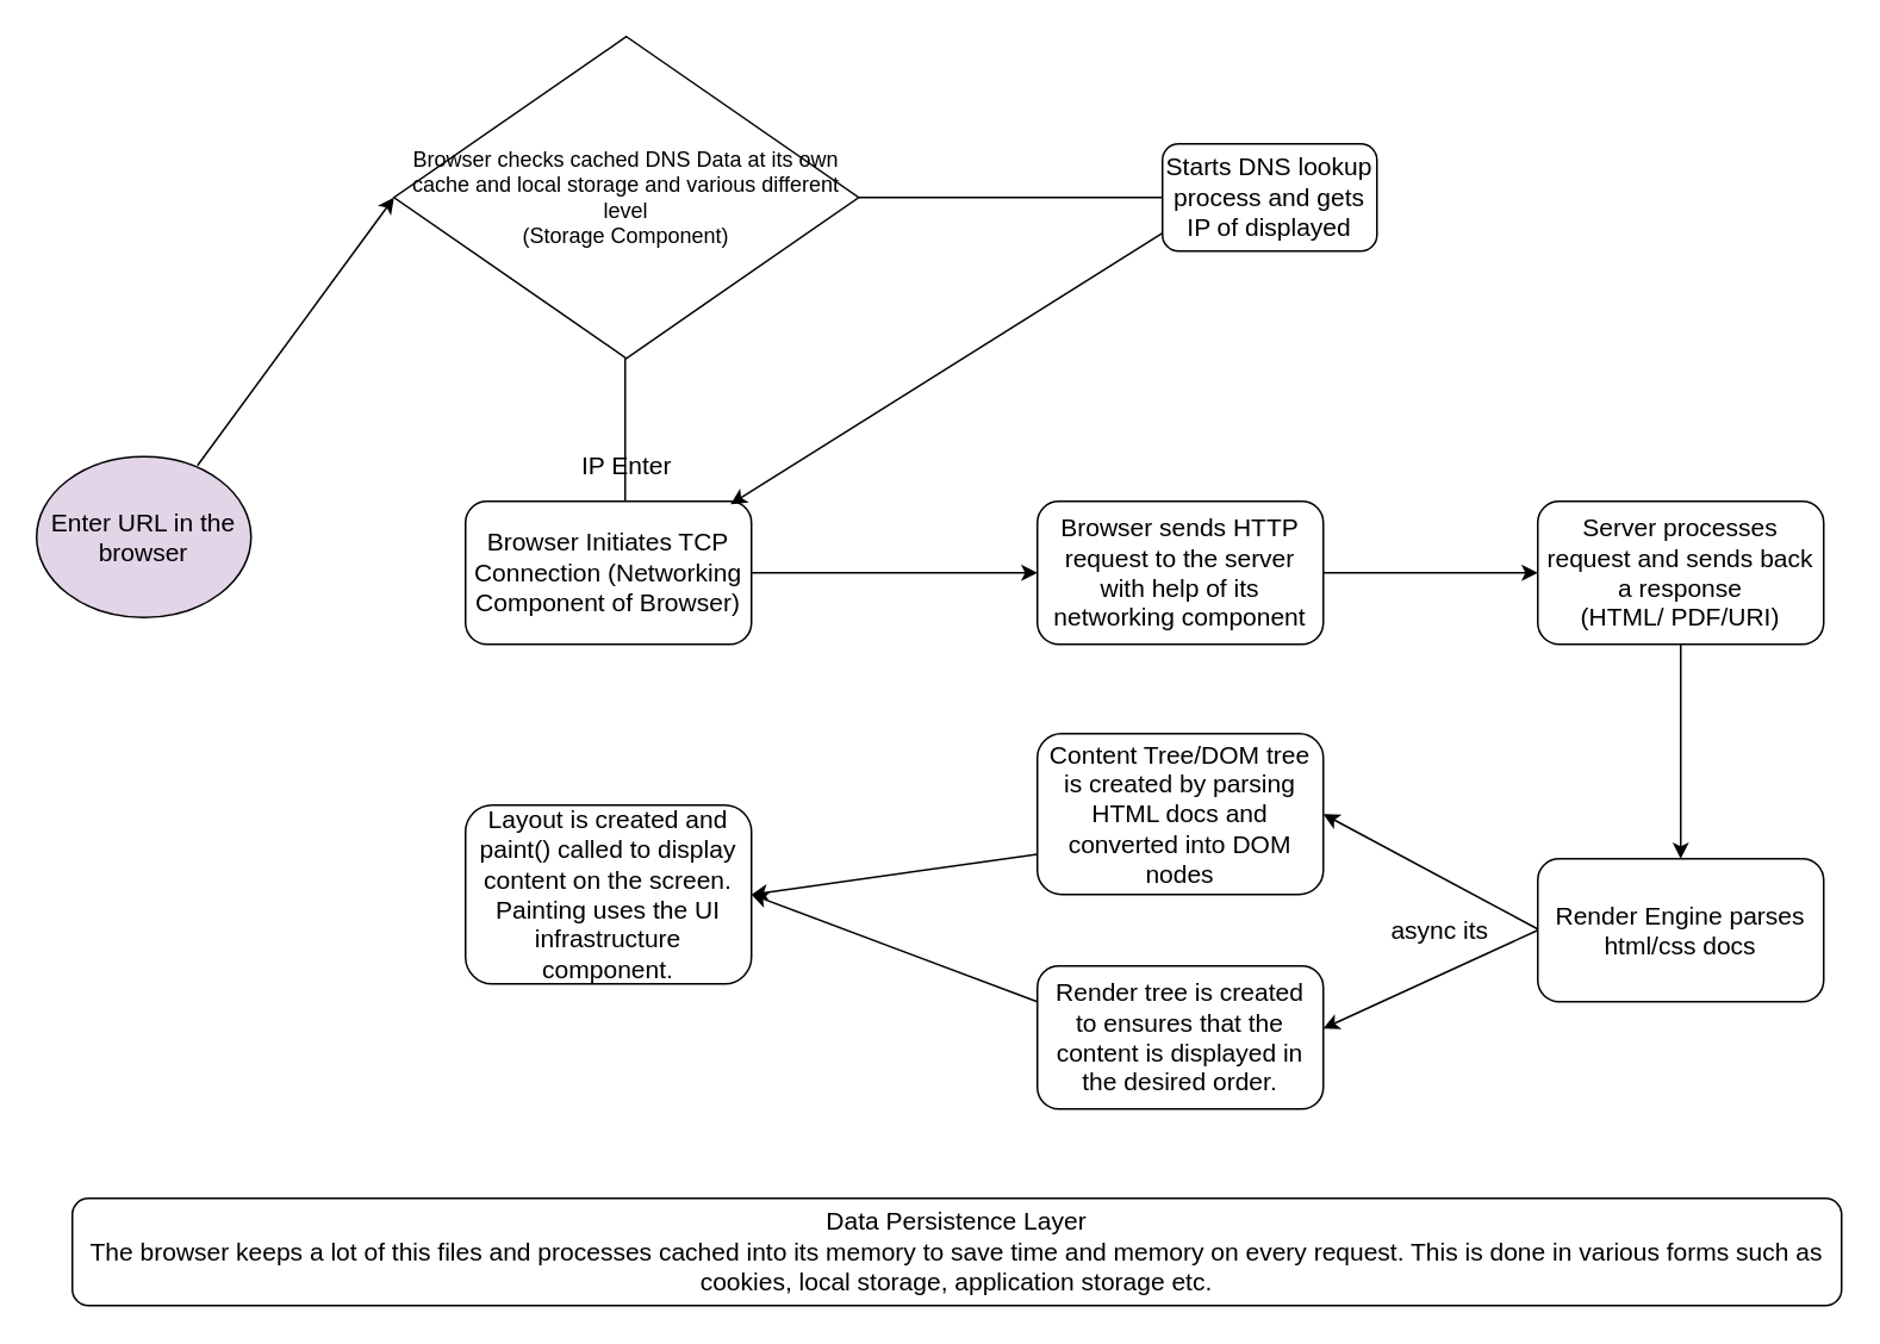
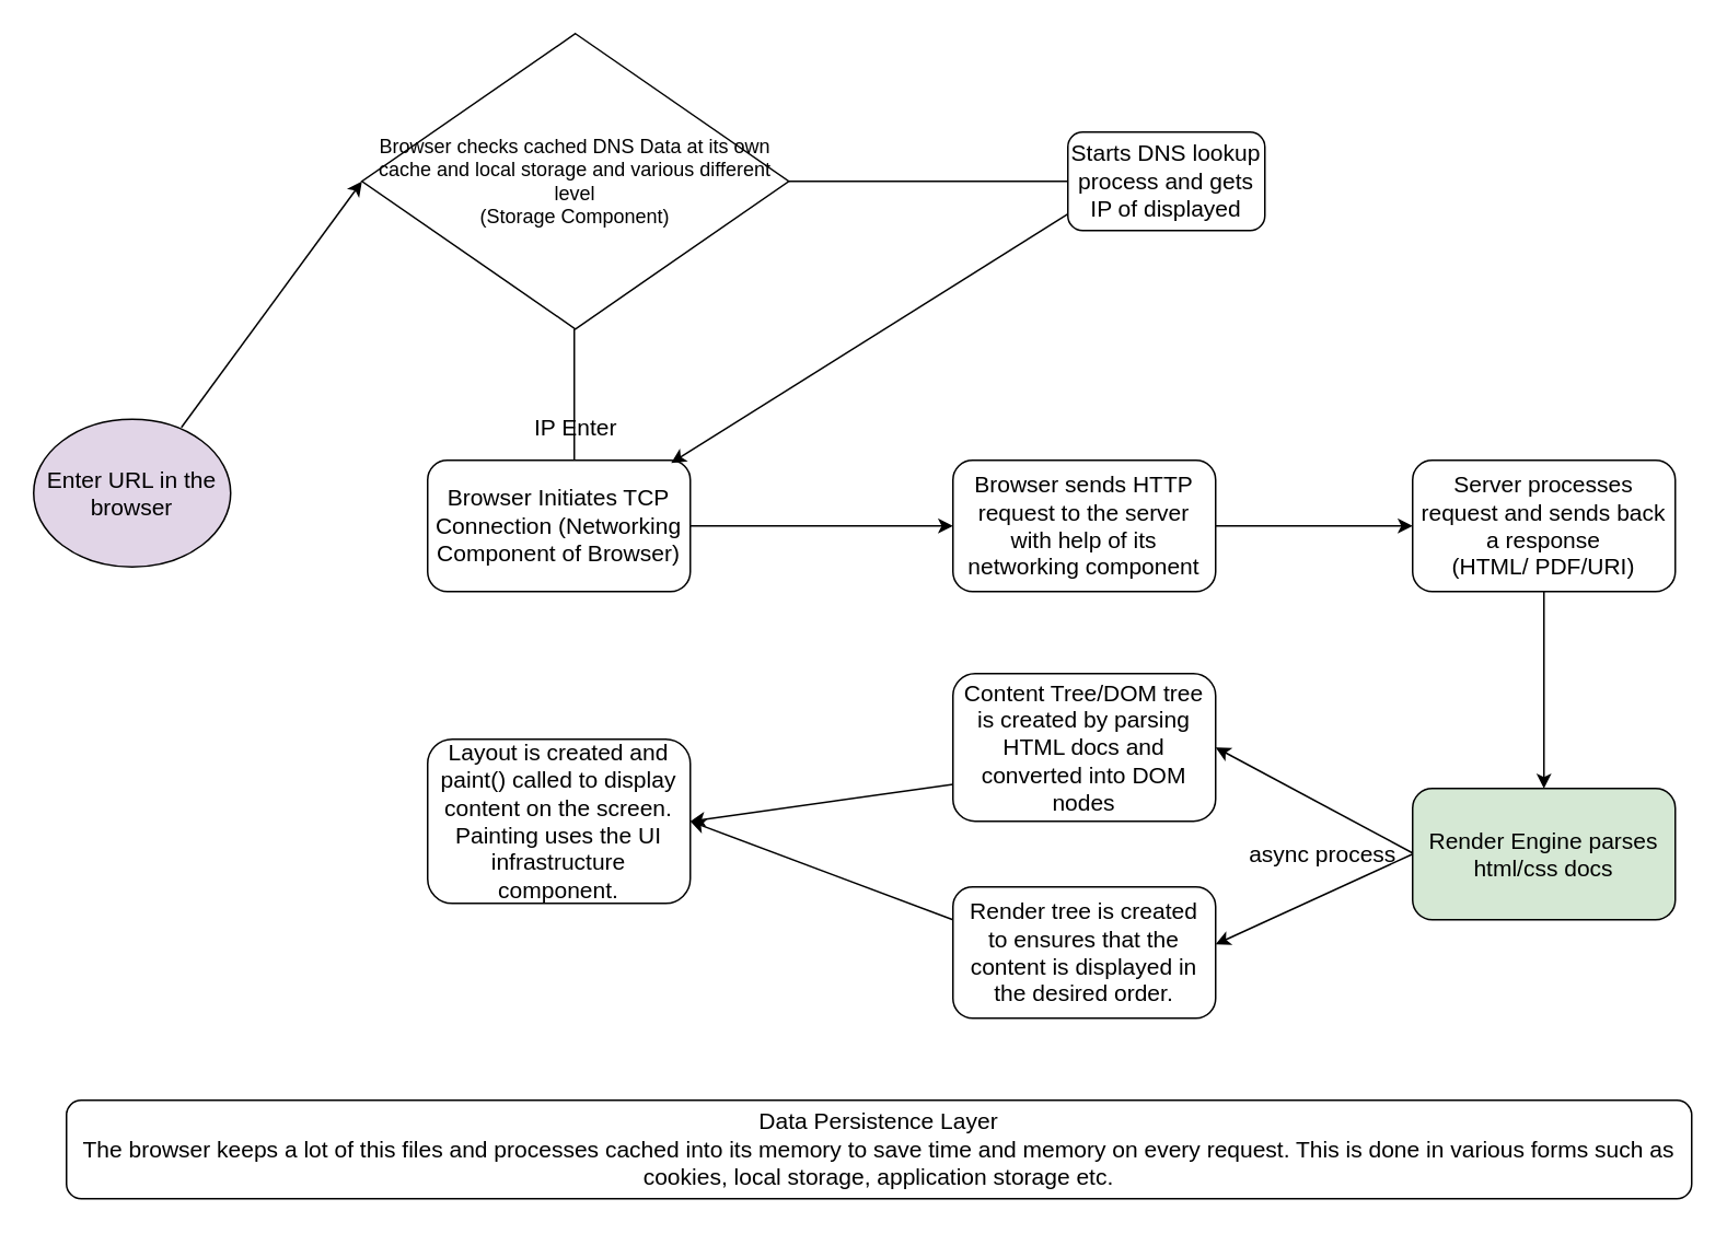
  <mxCell id="0" />
  <mxCell id="1" parent="0" />
  <mxCell id="2" value="Enter URL in the browser" style="ellipse;whiteSpace=wrap;html=1;fontSize=14;fillColor=#e1d5e7;" vertex="1" parent="1"><mxGeometry x="20" y="255" width="120" height="90" as="geometry" /></mxCell>
  <mxCell id="3" value="Browser checks cached DNS Data at its own cache and local storage and various different level&lt;br&gt;(Storage Component)" style="rhombus;whiteSpace=wrap;html=1;" vertex="1" parent="1"><mxGeometry x="220" width="260" height="180" as="geometry" y="20" /></mxCell>
  <mxCell id="4" value="Browser Initiates TCP Connection (Networking Component of Browser)" style="rounded=1;whiteSpace=wrap;html=1;fontSize=14;" vertex="1" parent="1"><mxGeometry x="260" y="280" width="160" height="80" as="geometry" /></mxCell>
  <mxCell id="5" value="Starts DNS lookup process and gets IP of displayed" style="rounded=1;whiteSpace=wrap;html=1;fontSize=14;" vertex="1" parent="1"><mxGeometry x="650" y="80" width="120" height="60" as="geometry" /></mxCell>
  <mxCell id="6" value="" style="endArrow=none;html=1;rounded=0;exitX=1;exitY=0.5;exitDx=0;exitDy=0;entryX=0;entryY=0.5;entryDx=0;entryDy=0;fontSize=14;" edge="1" parent="1" source="3" target="5"><mxGeometry width="50" height="50" relative="1" as="geometry"><mxPoint x="600" y="150" as="sourcePoint" /><mxPoint x="650" y="100" as="targetPoint" /></mxGeometry></mxCell>
  <mxCell id="7" value="" style="endArrow=none;html=1;rounded=0;fontSize=14;" edge="1" parent="1"><mxGeometry width="50" height="50" relative="1" as="geometry"><mxPoint x="349.33" y="280" as="sourcePoint" /><mxPoint x="349.33" y="200" as="targetPoint" /></mxGeometry></mxCell>
  <mxCell id="8" value="IP Enter" style="text;html=1;align=center;verticalAlign=middle;resizable=0;points=[];autosize=1;strokeColor=none;fillColor=none;fontSize=14;" vertex="1" parent="1"><mxGeometry x="315" y="250" width="70" height="20" as="geometry" /></mxCell>
  <mxCell id="9" value="" style="endArrow=classic;html=1;rounded=0;entryX=0;entryY=0.5;entryDx=0;entryDy=0;fontSize=14;" edge="1" parent="1" target="3"><mxGeometry width="50" height="50" relative="1" as="geometry"><mxPoint x="110" y="260" as="sourcePoint" /><mxPoint x="160" y="210" as="targetPoint" /></mxGeometry></mxCell>
  <mxCell id="10" value="" style="endArrow=classic;html=1;rounded=0;exitX=0;exitY=0.833;exitDx=0;exitDy=0;entryX=0.927;entryY=0.021;entryDx=0;entryDy=0;exitPerimeter=0;entryPerimeter=0;fontSize=14;" edge="1" parent="1" source="5" target="4"><mxGeometry width="50" height="50" relative="1" as="geometry"><mxPoint x="560" y="260" as="sourcePoint" /><mxPoint x="610" y="210" as="targetPoint" /></mxGeometry></mxCell>
  <mxCell id="11" value="Browser sends HTTP request to the server&lt;br style=&quot;font-size: 14px;&quot;&gt;with help of its networking component" style="rounded=1;whiteSpace=wrap;html=1;fontSize=14;" vertex="1" parent="1"><mxGeometry x="580" y="280" width="160" height="80" as="geometry" /></mxCell>
  <mxCell id="12" value="" style="endArrow=classic;html=1;rounded=0;entryX=0;entryY=0.5;entryDx=0;entryDy=0;exitX=1;exitY=0.5;exitDx=0;exitDy=0;fontSize=14;" edge="1" parent="1" source="4" target="11"><mxGeometry width="50" height="50" relative="1" as="geometry"><mxPoint x="120" y="270" as="sourcePoint" /><mxPoint x="230" y="110" as="targetPoint" /></mxGeometry></mxCell>
  <mxCell id="13" value="Server processes request and sends back a response&lt;br style=&quot;font-size: 14px;&quot;&gt;(HTML/ PDF/URI)" style="rounded=1;whiteSpace=wrap;html=1;fontSize=14;" vertex="1" parent="1"><mxGeometry x="860" y="280" width="160" height="80" as="geometry" /></mxCell>
  <mxCell id="14" value="" style="endArrow=classic;html=1;rounded=0;exitX=1;exitY=0.5;exitDx=0;exitDy=0;fontSize=14;" edge="1" parent="1"><mxGeometry width="50" height="50" relative="1" as="geometry"><mxPoint x="740" y="320" as="sourcePoint" /><mxPoint x="860" y="320" as="targetPoint" /></mxGeometry></mxCell>
  <mxCell id="15" value="" style="endArrow=classic;html=1;rounded=0;exitX=0.5;exitY=1;exitDx=0;exitDy=0;fontSize=14;" edge="1" parent="1" source="13"><mxGeometry width="50" height="50" relative="1" as="geometry"><mxPoint x="880" y="480" as="sourcePoint" /><mxPoint x="940" y="480" as="targetPoint" /></mxGeometry></mxCell>
- <mxCell id="16" value="Render Engine parses html/css docs" style="rounded=1;whiteSpace=wrap;html=1;fontSize=14;" vertex="1" parent="1"><mxGeometry x="860" y="480" width="160" height="80" as="geometry" /></mxCell>
+ <mxCell id="16" value="Render Engine parses html/css docs" style="rounded=1;whiteSpace=wrap;html=1;fontSize=14;fillColor=#d5e8d4;" vertex="1" parent="1"><mxGeometry x="860" y="480" width="160" height="80" as="geometry" /></mxCell>
  <mxCell id="17" value="Content Tree/DOM tree is created by parsing HTML docs and converted into DOM nodes" style="rounded=1;whiteSpace=wrap;html=1;fontSize=14;" vertex="1" parent="1"><mxGeometry x="580" y="410" width="160" height="90" as="geometry" /></mxCell>
  <mxCell id="18" value="" style="endArrow=classic;html=1;rounded=0;exitX=1;exitY=0.5;exitDx=0;exitDy=0;entryX=1;entryY=0.5;entryDx=0;entryDy=0;fontSize=14;" edge="1" parent="1" target="17"><mxGeometry width="50" height="50" relative="1" as="geometry"><mxPoint x="860" y="519.33" as="sourcePoint" /><mxPoint x="980" y="519.33" as="targetPoint" /></mxGeometry></mxCell>
  <mxCell id="19" value="Render tree is created to&amp;nbsp;ensures that the content is displayed in the desired order." style="rounded=1;whiteSpace=wrap;html=1;fontSize=14;" vertex="1" parent="1"><mxGeometry x="580" y="540" width="160" height="80" as="geometry" /></mxCell>
  <mxCell id="20" value="" style="endArrow=classic;html=1;rounded=0;exitX=0;exitY=0.5;exitDx=0;exitDy=0;entryX=1;entryY=0.5;entryDx=0;entryDy=0;fontSize=14;" edge="1" parent="1" source="16"><mxGeometry width="50" height="50" relative="1" as="geometry"><mxPoint x="860" y="634.33" as="sourcePoint" /><mxPoint x="740" y="575" as="targetPoint" /></mxGeometry></mxCell>
- <mxCell id="21" value="async its" style="text;html=1;align=center;verticalAlign=middle;resizable=0;points=[];autosize=1;strokeColor=none;fillColor=none;fontSize=14;" vertex="1" parent="1"><mxGeometry x="755" y="510" width="100" height="20" as="geometry" /></mxCell>
+ <mxCell id="21" value="async process" style="text;html=1;align=center;verticalAlign=middle;resizable=0;points=[];autosize=1;strokeColor=none;fillColor=none;fontSize=14;" vertex="1" parent="1"><mxGeometry x="755" y="510" width="100" height="20" as="geometry" /></mxCell>
  <mxCell id="22" value="" style="endArrow=classic;html=1;rounded=0;exitX=0;exitY=0.25;exitDx=0;exitDy=0;fontSize=14;entryX=1;entryY=0.5;entryDx=0;entryDy=0;" edge="1" parent="1" source="19" target="24"><mxGeometry width="50" height="50" relative="1" as="geometry"><mxPoint x="445" y="560" as="sourcePoint" /><mxPoint x="495" y="510" as="targetPoint" /></mxGeometry></mxCell>
  <mxCell id="23" value="" style="endArrow=classic;html=1;rounded=0;exitX=0;exitY=0.75;exitDx=0;exitDy=0;fontSize=14;entryX=1;entryY=0.5;entryDx=0;entryDy=0;" edge="1" parent="1" source="17" target="24"><mxGeometry width="50" height="50" relative="1" as="geometry"><mxPoint x="420" y="440" as="sourcePoint" /><mxPoint x="490" y="510" as="targetPoint" /></mxGeometry></mxCell>
  <mxCell id="24" value="Layout is created and paint()&amp;nbsp;called to display content on the screen. Painting uses the UI infrastructure component." style="rounded=1;whiteSpace=wrap;html=1;fontSize=14;" vertex="1" parent="1"><mxGeometry x="260" y="450" width="160" height="100" as="geometry" /></mxCell>
  <mxCell id="25" value="Data Persistence Layer&lt;br&gt;The browser keeps a lot of this files and processes cached into its memory to save time and memory on every request. This is done in various forms such as cookies, local storage, application storage etc." style="rounded=1;whiteSpace=wrap;html=1;fontSize=14;" vertex="1" parent="1"><mxGeometry x="40" y="670" width="990" height="60" as="geometry" /></mxCell>
